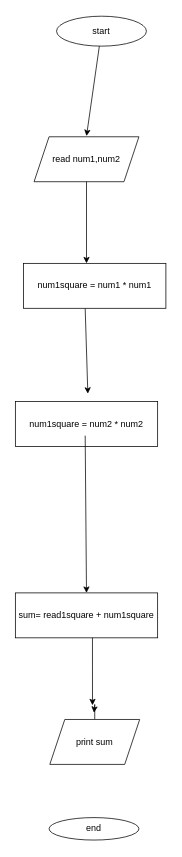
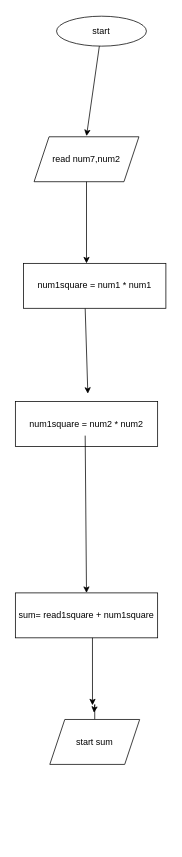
  <mxCell id="0" />
  <mxCell id="1" parent="0" />
  <mxCell id="2" value="start" style="ellipse;whiteSpace=wrap;html=1;" vertex="1" parent="1"><mxGeometry x="75" y="20" width="120" height="40" as="geometry" /></mxCell>
- <mxCell id="3" value="read num1,num2" style="shape=parallelogram;perimeter=parallelogramPerimeter;whiteSpace=wrap;html=1;fixedSize=1;" vertex="1" parent="1"><mxGeometry x="45" y="181" width="140" height="60" as="geometry" /></mxCell>
+ <mxCell id="3" value="read num7,num2" style="shape=parallelogram;perimeter=parallelogramPerimeter;whiteSpace=wrap;html=1;fixedSize=1;" vertex="1" parent="1"><mxGeometry x="45" y="181" width="140" height="60" as="geometry" /></mxCell>
  <mxCell id="4" value="" style="endArrow=classic;html=1;rounded=0;" edge="1" parent="1" source="2"><mxGeometry width="50" height="50" relative="1" as="geometry"><mxPoint x="15" y="400" as="sourcePoint" /><mxPoint x="115" y="180" as="targetPoint" /></mxGeometry></mxCell>
  <mxCell id="5" value="" style="endArrow=classic;html=1;rounded=0;" edge="1" parent="1" source="3"><mxGeometry width="50" height="50" relative="1" as="geometry"><mxPoint x="85" y="410" as="sourcePoint" /><mxPoint x="115" y="350" as="targetPoint" /></mxGeometry></mxCell>
  <mxCell id="6" value="" style="endArrow=classic;html=1;rounded=0;exitX=0.45;exitY=1.017;exitDx=0;exitDy=0;exitPerimeter=0;" edge="1" parent="1"><mxGeometry width="50" height="50" relative="1" as="geometry"><mxPoint x="113.22" y="410" as="sourcePoint" /><mxPoint x="116.782" y="523.98" as="targetPoint" /><Array as="points" /></mxGeometry></mxCell>
  <mxCell id="7" value="&lt;span&gt;num1square = num1 * num1&lt;/span&gt;" style="rounded=0;whiteSpace=wrap;html=1;" vertex="1" parent="1"><mxGeometry x="31" y="350" width="190" height="60" as="geometry" /></mxCell>
  <mxCell id="8" value="&lt;span&gt;num1square = num2 * num2&lt;/span&gt;" style="rounded=0;whiteSpace=wrap;html=1;" vertex="1" parent="1"><mxGeometry x="20" y="534.5" width="190" height="60" as="geometry" /></mxCell>
  <mxCell id="9" value="&lt;span&gt;sum=&amp;nbsp;&lt;/span&gt;read1square +&lt;span&gt;&amp;nbsp;&lt;/span&gt;num1square" style="rounded=0;whiteSpace=wrap;html=1;" vertex="1" parent="1"><mxGeometry x="20" y="790" width="190" height="60" as="geometry" /></mxCell>
  <mxCell id="10" value="" style="endArrow=classic;html=1;rounded=0;exitX=0.45;exitY=1.017;exitDx=0;exitDy=0;exitPerimeter=0;entryX=0.5;entryY=0;entryDx=0;entryDy=0;" edge="1" parent="1" target="9"><mxGeometry width="50" height="50" relative="1" as="geometry"><mxPoint x="113.22" y="580" as="sourcePoint" /><mxPoint x="116.782" y="693.98" as="targetPoint" /><Array as="points" /></mxGeometry></mxCell>
  <mxCell id="11" style="edgeStyle=orthogonalEdgeStyle;rounded=0;orthogonalLoop=1;jettySize=auto;html=1;" edge="1" parent="1" source="12"><mxGeometry relative="1" as="geometry"><mxPoint x="125" y="950" as="targetPoint" /></mxGeometry></mxCell>
- <mxCell id="12" value="print sum" style="shape=parallelogram;perimeter=parallelogramPerimeter;whiteSpace=wrap;html=1;fixedSize=1;" vertex="1" parent="1"><mxGeometry x="66" y="959" width="120" height="60" as="geometry" /></mxCell>
+ <mxCell id="12" value="start sum" style="shape=parallelogram;perimeter=parallelogramPerimeter;whiteSpace=wrap;html=1;fixedSize=1;" vertex="1" parent="1"><mxGeometry x="66" y="959" width="120" height="60" as="geometry" /></mxCell>
  <mxCell id="13" value="" style="endArrow=classic;html=1;rounded=0;" edge="1" parent="1"><mxGeometry width="50" height="50" relative="1" as="geometry"><mxPoint x="122.953" y="850" as="sourcePoint" /><mxPoint x="123" y="940" as="targetPoint" /></mxGeometry></mxCell>
- <mxCell id="14" value="end" style="ellipse;whiteSpace=wrap;html=1;" vertex="1" parent="1"><mxGeometry x="65" y="1090" width="120" height="30" as="geometry" /></mxCell>
